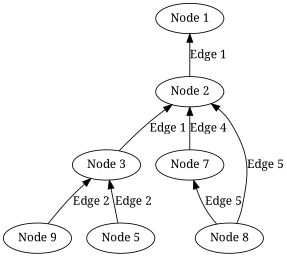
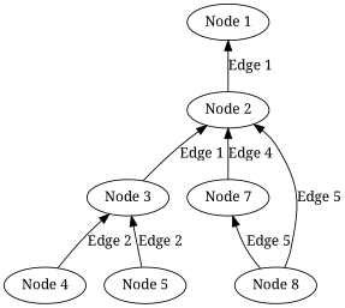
  digraph {
    fontname="Noto Serif"
    node [fontname="Noto Serif"]
    edge [dir=back fontname="Noto Serif"]
    "Node 1"
    "Node 2"
    "Node 3"
    "Node 7"
    "Node 8"
-   "Node 4" [label="Node 9"]
+   "Node 4"
    "Node 5"
    "Node 1" -> "Node 2" [label="Edge 1"]
    "Node 2" -> "Node 3" [label="Edge 1"]
    "Node 2" -> "Node 7" [label="Edge 4"]
    "Node 2" -> "Node 8" [label="Edge 5"]
    "Node 3" -> "Node 4" [label="Edge 2"]
    "Node 3" -> "Node 5" [label="Edge 2"]
    "Node 7" -> "Node 8" [label="Edge 5"]
  }
